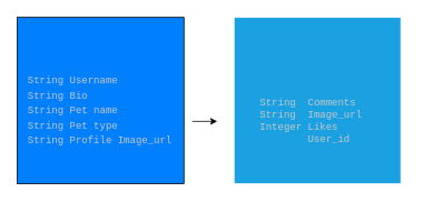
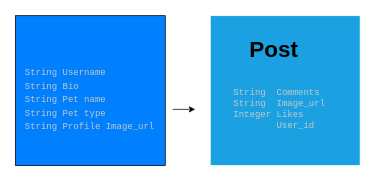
  <mxCell id="0" />
  <mxCell id="1" parent="0" />
  <mxCell id="2" value="" style="rounded=0;whiteSpace=wrap;html=1;fillColor=#1ba1e2;fontColor=#ffffff;strokeColor=#FFFFFF;labelBackgroundColor=default;labelBorderColor=#FFFFFF;" parent="1" vertex="1"><mxGeometry x="280" y="20" width="200" height="200" as="geometry" /></mxCell>
+ <mxCell id="3" value="&lt;b&gt;&lt;font style=&quot;font-size: 30px&quot; color=&quot;#000000&quot;&gt;Post&lt;/font&gt;&lt;/b&gt;" style="text;html=1;strokeColor=none;fillColor=none;align=center;verticalAlign=middle;whiteSpace=wrap;rounded=0;" parent="1" vertex="1"><mxGeometry x="325" y="50" width="80" height="30" as="geometry" /></mxCell>
  <mxCell id="4" value="" style="edgeStyle=none;html=1;exitX=1;exitY=0.5;exitDx=0;exitDy=0;" edge="1" parent="1" source="7" target="5"><mxGeometry relative="1" as="geometry"><mxPoint x="280" y="150" as="targetPoint" /></mxGeometry></mxCell>
  <mxCell id="5" value="&lt;div style=&quot;text-align: left ; color: rgb(197 , 200 , 198) ; font-family: &amp;#34;menlo&amp;#34; , &amp;#34;monaco&amp;#34; , &amp;#34;courier new&amp;#34; , monospace ; font-size: 12px ; font-style: normal ; font-weight: 400 ; letter-spacing: normal ; text-indent: 0px ; text-transform: none ; word-spacing: 0px&quot;&gt;String&amp;nbsp; Comments&lt;/div&gt;&lt;div style=&quot;text-align: left ; color: rgb(197 , 200 , 198) ; font-family: &amp;#34;menlo&amp;#34; , &amp;#34;monaco&amp;#34; , &amp;#34;courier new&amp;#34; , monospace ; font-size: 12px ; font-style: normal ; font-weight: 400 ; letter-spacing: normal ; text-indent: 0px ; text-transform: none ; word-spacing: 0px&quot;&gt;String&amp;nbsp; Image_url&lt;/div&gt;&lt;div style=&quot;text-align: left ; color: rgb(197 , 200 , 198) ; font-family: &amp;#34;menlo&amp;#34; , &amp;#34;monaco&amp;#34; , &amp;#34;courier new&amp;#34; , monospace ; font-size: 12px ; font-style: normal ; font-weight: 400 ; letter-spacing: normal ; text-indent: 0px ; text-transform: none ; word-spacing: 0px&quot;&gt;Integer Likes&lt;/div&gt;&lt;div style=&quot;color: rgb(197 , 200 , 198) ; font-family: &amp;#34;menlo&amp;#34; , &amp;#34;monaco&amp;#34; , &amp;#34;courier new&amp;#34; , monospace ; font-size: 12px ; font-style: normal ; font-weight: 400 ; letter-spacing: normal ; text-align: center ; text-indent: 0px ; text-transform: none ; word-spacing: 0px&quot;&gt;&amp;nbsp; &amp;nbsp; &amp;nbsp; User_id&lt;/div&gt;" style="text;html=1;strokeColor=none;fillColor=none;align=center;verticalAlign=middle;whiteSpace=wrap;rounded=0;fontSize=15;" parent="1" vertex="1"><mxGeometry x="260" y="90" width="225" height="110" as="geometry" /></mxCell>
  <mxCell id="6" value="&lt;div style=&quot;font-style: normal ; font-weight: 400 ; letter-spacing: normal ; text-indent: 0px ; text-transform: none ; word-spacing: 0px ; background-color: rgb(42 , 42 , 42) ; text-align: left ; color: rgb(197 , 200 , 198) ; font-family: &amp;#34;menlo&amp;#34; , &amp;#34;monaco&amp;#34; , &amp;#34;courier new&amp;#34; , monospace ; font-size: 12px&quot;&gt;&lt;br&gt;&lt;/div&gt;" style="whiteSpace=wrap;html=1;aspect=fixed;fontSize=15;fontColor=none;labelBackgroundColor=#3399FF;noLabel=1;labelBorderColor=#007FFF;fillColor=#007FFF;" parent="1" vertex="1"><mxGeometry x="20" y="20" width="200" height="200" as="geometry" /></mxCell>
  <mxCell id="7" value="&lt;div style=&quot;font-style: normal ; font-weight: 400 ; letter-spacing: normal ; text-indent: 0px ; text-transform: none ; word-spacing: 0px ; text-align: left ; color: rgb(197 , 200 , 198) ; font-family: &amp;#34;menlo&amp;#34; , &amp;#34;monaco&amp;#34; , &amp;#34;courier new&amp;#34; , monospace ; font-size: 12px&quot;&gt;&lt;div style=&quot;font-family: &amp;#34;menlo&amp;#34; , &amp;#34;monaco&amp;#34; , &amp;#34;courier new&amp;#34; , monospace ; line-height: 18px&quot;&gt;&lt;div&gt;&lt;span style=&quot;background-color: rgb(0 , 127 , 255)&quot;&gt;String  Username&lt;/span&gt;&lt;/div&gt;&lt;div&gt;&lt;span style=&quot;background-color: rgb(0 , 127 , 255)&quot;&gt;String  Bio&lt;/span&gt;&lt;/div&gt;&lt;div&gt;&lt;span style=&quot;background-color: rgb(0 , 127 , 255)&quot;&gt;String  Pet name&lt;/span&gt;&lt;/div&gt;&lt;div&gt;&lt;span style=&quot;background-color: rgb(0 , 127 , 255)&quot;&gt;String  Pet type &lt;/span&gt;&lt;/div&gt;&lt;div&gt;&lt;span style=&quot;background-color: rgb(0 , 127 , 255)&quot;&gt;String  Profile Image_url  &lt;/span&gt;&lt;/div&gt;&lt;/div&gt;&lt;/div&gt;" style="text;whiteSpace=wrap;html=1;fontSize=15;fontColor=none;labelBorderColor=#007FFF;" parent="1" vertex="1"><mxGeometry x="30" y="80" width="200" height="130" as="geometry" /></mxCell>
